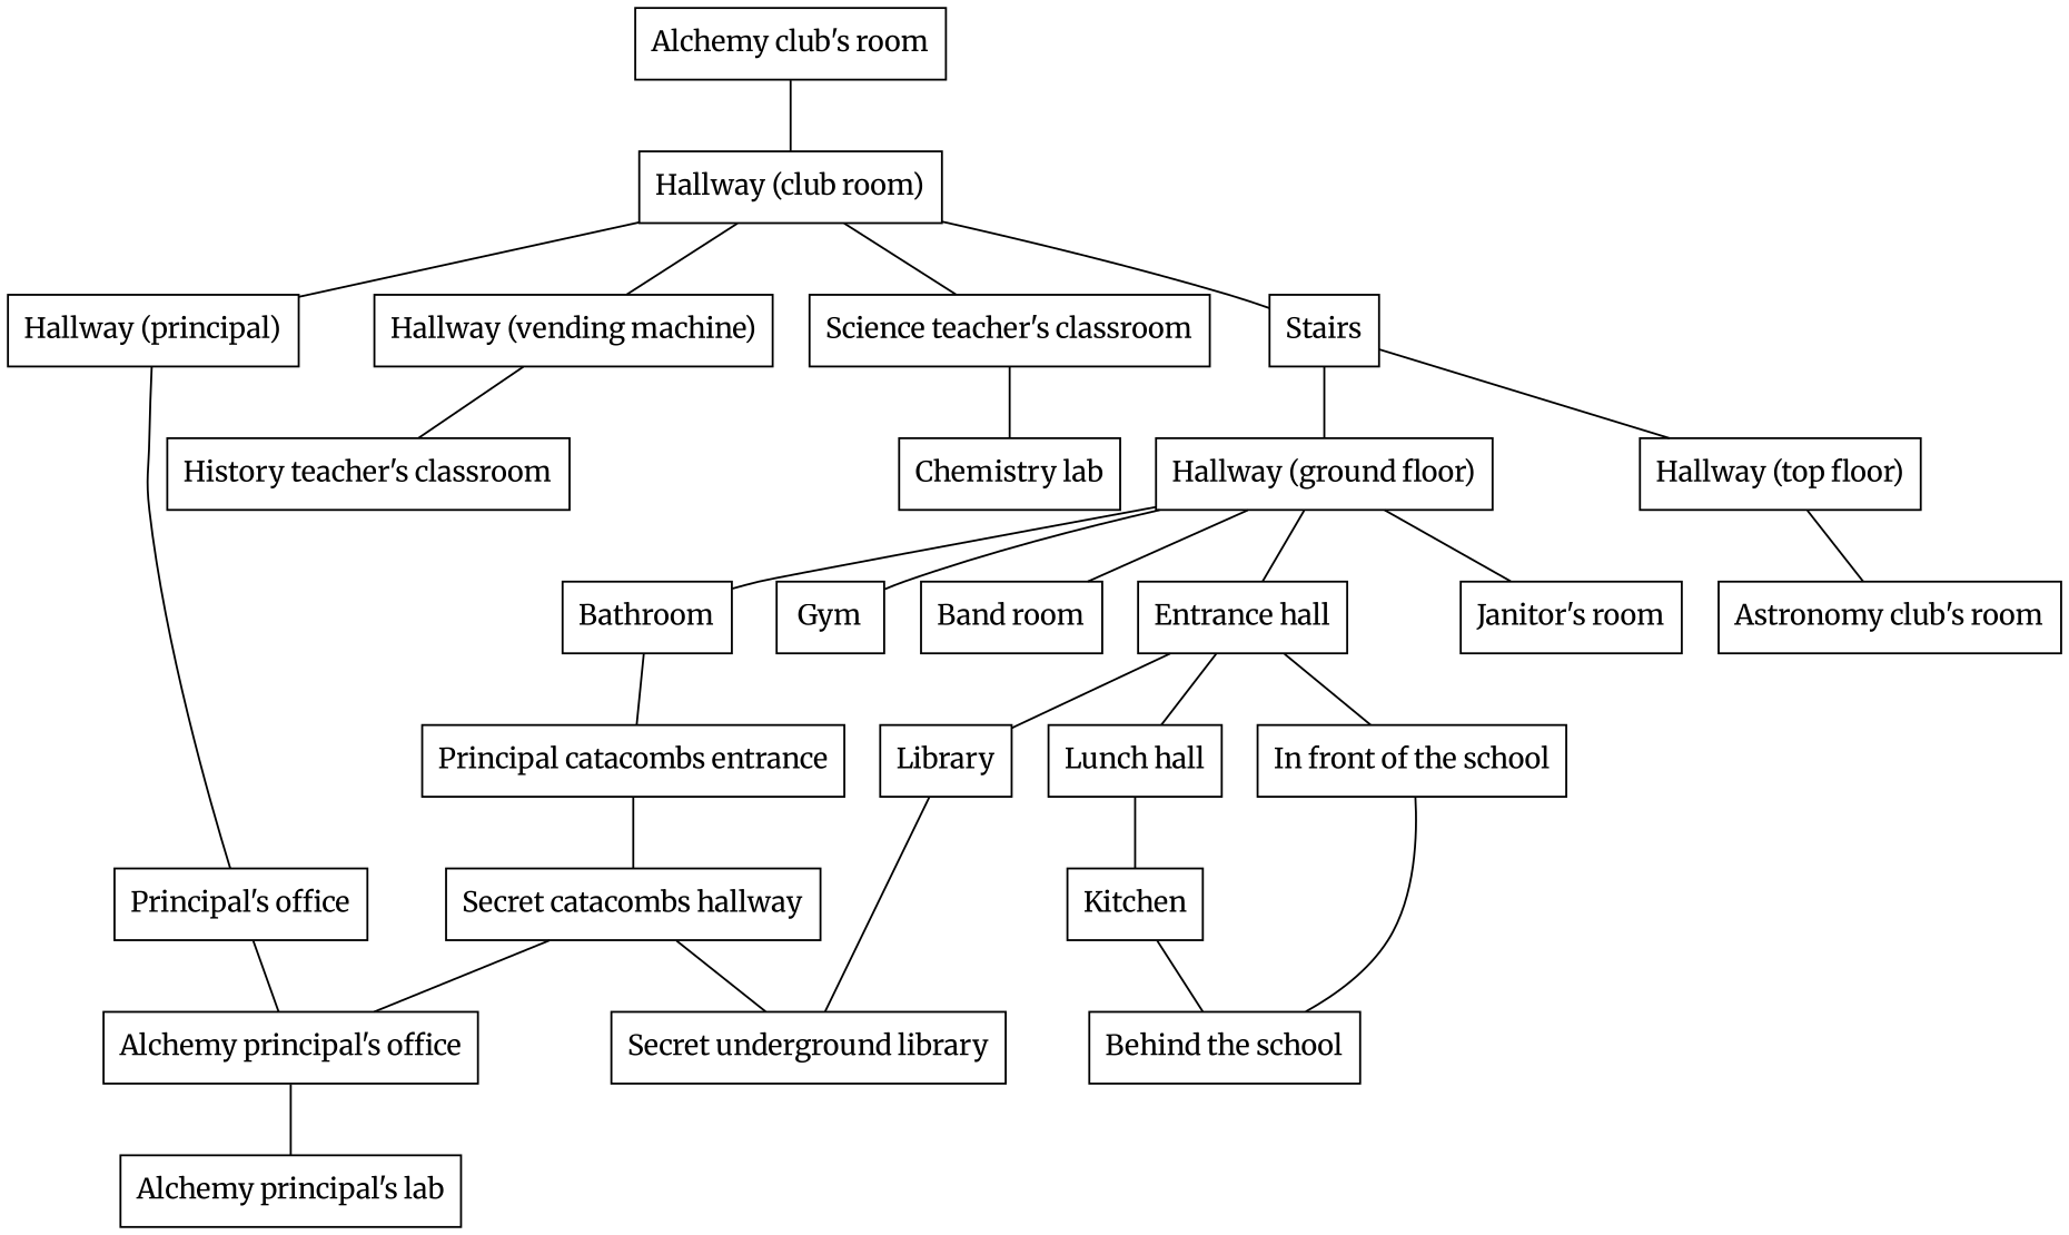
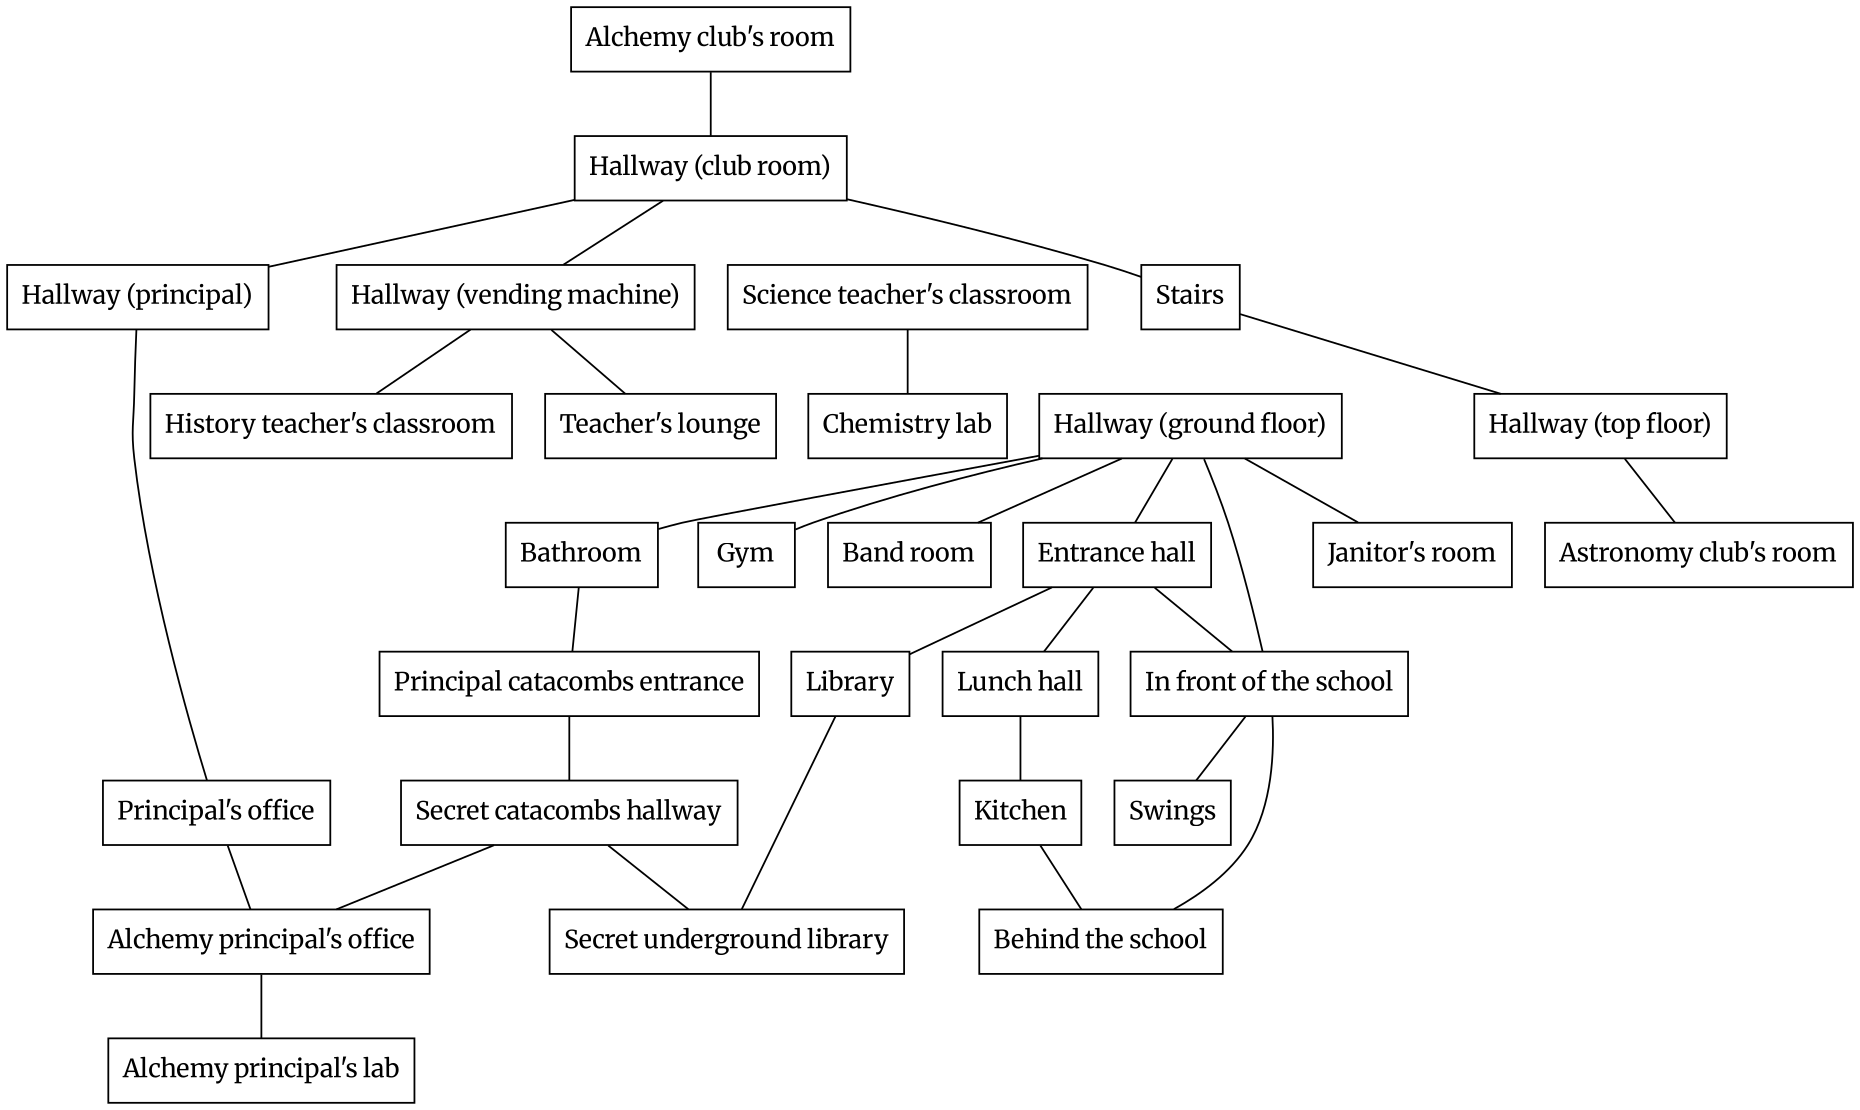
  graph {
    fontname=Merriweather
    node [fontname=Merriweather shape=box]
    edge [fontname=Merriweather]
    "Alchemy club's room"
    "Hallway (club room)"
    "Hallway (principal)"
    "Hallway (vending machine)"
    "Science teacher's classroom"
    Stairs
    "Principal's office"
    "History teacher's classroom"
+   "Teacher's lounge"
    "Chemistry lab"
    "Hallway (ground floor)"
    "Hallway (top floor)"
    "Alchemy principal's office"
    "Alchemy principal's lab"
    Bathroom
    "Janitor's room"
    "Entrance hall"
    Gym
    "Band room"
    "Astronomy club's room"
    n21 [label="Principal catacombs entrance"]
    "Lunch hall"
    "In front of the school"
    Library
    Kitchen
    "Behind the school"
    "Secret catacombs hallway"
+   Swings
    "Secret underground library"
    "Alchemy club's room" -- "Hallway (club room)"
    "Hallway (club room)" -- "Hallway (principal)"
    "Hallway (club room)" -- "Hallway (vending machine)"
-   "Hallway (club room)" -- "Science teacher's classroom"
    "Hallway (club room)" -- Stairs
    "Hallway (principal)" -- "Principal's office"
    "Hallway (vending machine)" -- "History teacher's classroom"
+   "Hallway (vending machine)" -- "Teacher's lounge"
    "Science teacher's classroom" -- "Chemistry lab"
-   Stairs -- "Hallway (ground floor)"
+   "In front of the school" -- "Hallway (ground floor)"
    Stairs -- "Hallway (top floor)"
    "Principal's office" -- "Alchemy principal's office"
    "Hallway (ground floor)" -- Bathroom
    "Hallway (ground floor)" -- "Janitor's room"
    "Hallway (ground floor)" -- "Entrance hall"
    "Hallway (ground floor)" -- Gym
    "Hallway (ground floor)" -- "Band room"
    "Hallway (top floor)" -- "Astronomy club's room"
    "Alchemy principal's office" -- "Alchemy principal's lab"
    Bathroom -- n21
    "Entrance hall" -- "Lunch hall"
    "Entrance hall" -- "In front of the school"
    "Entrance hall" -- Library
    n21 -- "Secret catacombs hallway"
    "Lunch hall" -- Kitchen
    "In front of the school" -- "Behind the school"
+   "In front of the school" -- Swings
    Library -- "Secret underground library"
    Kitchen -- "Behind the school"
    "Secret catacombs hallway" -- "Alchemy principal's office"
    "Secret catacombs hallway" -- "Secret underground library"
  }
